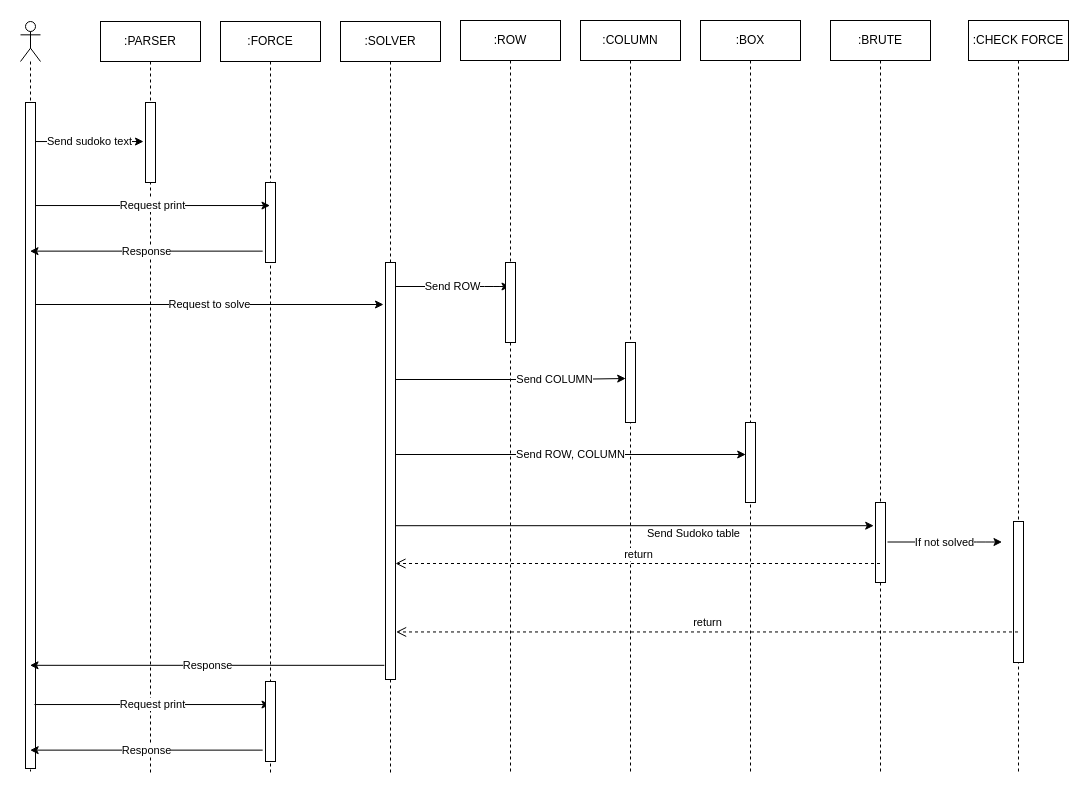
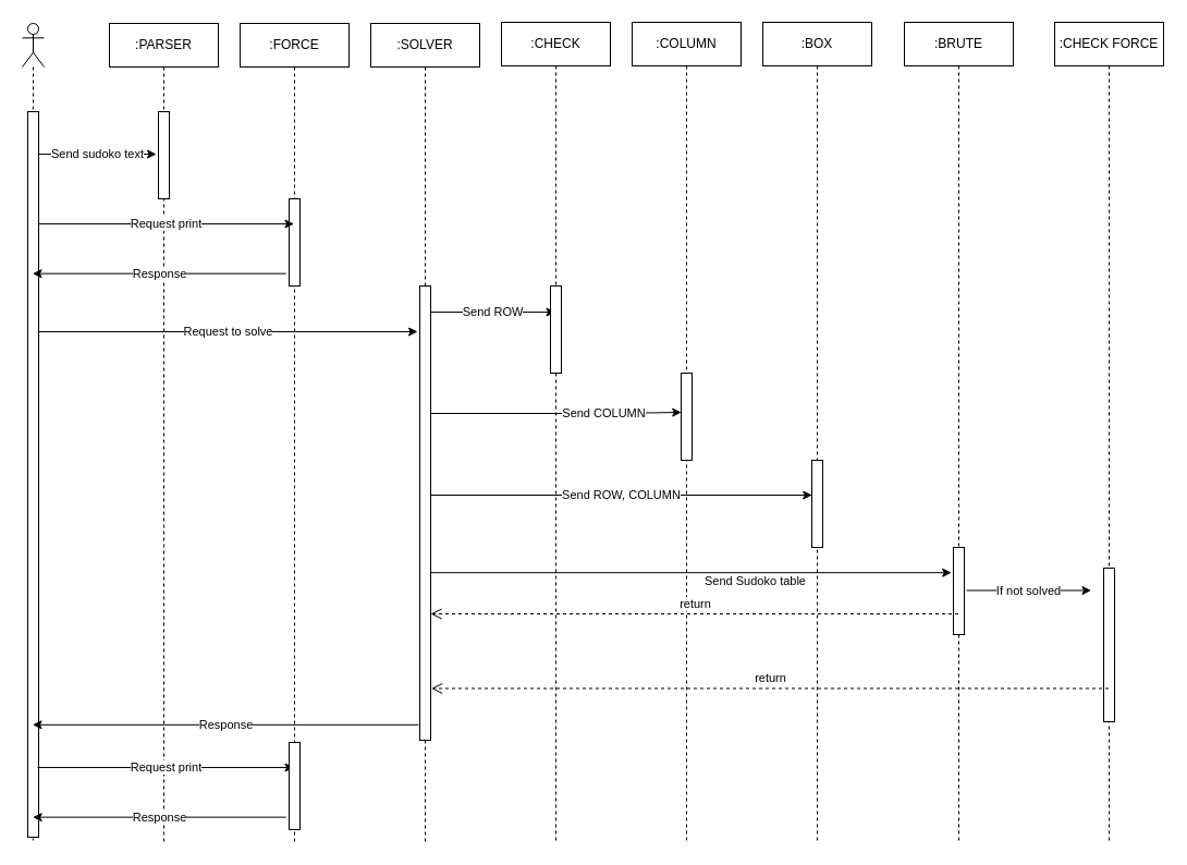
  <mxCell id="0" />
  <mxCell id="1" parent="0" />
  <mxCell id="2" value="Send sudoko text" style="endArrow=classic;html=1;entryX=-0.2;entryY=0.488;entryDx=0;entryDy=0;entryPerimeter=0;" parent="1" source="9" edge="1"><mxGeometry width="50" height="50" relative="1" as="geometry"><mxPoint x="50" y="162" as="sourcePoint" /><mxPoint x="143" y="141.04" as="targetPoint" /></mxGeometry></mxCell>
  <mxCell id="3" value="Request to solve" style="endArrow=classic;html=1;" parent="1" source="9" edge="1"><mxGeometry width="50" height="50" relative="1" as="geometry"><mxPoint x="50" y="308.066" as="sourcePoint" /><mxPoint x="383" y="304" as="targetPoint" /></mxGeometry></mxCell>
  <mxCell id="4" value="Send ROW" style="endArrow=classic;html=1;" parent="1" target="16" edge="1"><mxGeometry width="50" height="50" relative="1" as="geometry"><mxPoint x="395" y="286" as="sourcePoint" /><mxPoint x="495" y="272" as="targetPoint" /><Array as="points"><mxPoint x="494" y="286" /></Array></mxGeometry></mxCell>
  <mxCell id="5" value="Send COLUMN" style="endArrow=classic;html=1;entryX=0.02;entryY=0.45;entryDx=0;entryDy=0;entryPerimeter=0;" parent="1" source="15" target="23" edge="1"><mxGeometry x="0.394" width="50" height="50" relative="1" as="geometry"><mxPoint x="542" y="379" as="sourcePoint" /><mxPoint x="630" y="371.62" as="targetPoint" /><Array as="points"><mxPoint x="560" y="379" /></Array><mxPoint as="offset" /></mxGeometry></mxCell>
  <mxCell id="6" value="Send ROW, COLUMN" style="endArrow=classic;html=1;entryX=0.02;entryY=0.4;entryDx=0;entryDy=0;entryPerimeter=0;" parent="1" source="21" target="24" edge="1"><mxGeometry width="50" height="50" relative="1" as="geometry"><mxPoint x="540" y="425" as="sourcePoint" /><mxPoint x="723" y="412.5" as="targetPoint" /></mxGeometry></mxCell>
  <mxCell id="7" value="Send Sudoko table" style="endArrow=classic;html=1;entryX=-0.179;entryY=0.29;entryDx=0;entryDy=0;entryPerimeter=0;" parent="1" source="21" target="25" edge="1"><mxGeometry x="0.246" y="-8" width="50" height="50" relative="1" as="geometry"><mxPoint x="539" y="469.888" as="sourcePoint" /><mxPoint x="840" y="422.8" as="targetPoint" /><mxPoint as="offset" /></mxGeometry></mxCell>
  <mxCell id="8" value="" style="shape=umlLifeline;participant=umlActor;perimeter=lifelinePerimeter;whiteSpace=wrap;html=1;container=1;collapsible=0;recursiveResize=0;verticalAlign=top;spacingTop=36;outlineConnect=0;" parent="1" vertex="1"><mxGeometry x="20" y="21" width="20" height="750" as="geometry" /></mxCell>
  <mxCell id="9" value="" style="html=1;points=[];perimeter=orthogonalPerimeter;rounded=0;sketch=0;" parent="1" vertex="1"><mxGeometry x="25" y="102" width="10" height="666" as="geometry" /></mxCell>
  <mxCell id="10" value=":PARSER" style="shape=umlLifeline;perimeter=lifelinePerimeter;whiteSpace=wrap;html=1;container=1;collapsible=0;recursiveResize=0;outlineConnect=0;rounded=0;sketch=0;" parent="1" vertex="1"><mxGeometry x="100" y="21" width="100" height="751" as="geometry" /></mxCell>
  <mxCell id="11" value=":FORCE" style="shape=umlLifeline;perimeter=lifelinePerimeter;whiteSpace=wrap;html=1;container=1;collapsible=0;recursiveResize=0;outlineConnect=0;rounded=0;sketch=0;" parent="1" vertex="1"><mxGeometry x="220" y="21" width="100" height="751" as="geometry" /></mxCell>
  <mxCell id="12" value="Request print" style="endArrow=classic;html=1;exitX=0.9;exitY=0.161;exitDx=0;exitDy=0;exitPerimeter=0;" parent="11" edge="1"><mxGeometry width="50" height="50" relative="1" as="geometry"><mxPoint x="-186" y="683.04" as="sourcePoint" /><mxPoint x="49.5" y="683.04" as="targetPoint" /></mxGeometry></mxCell>
  <mxCell id="13" value="" style="html=1;points=[];perimeter=orthogonalPerimeter;rounded=0;sketch=0;" parent="11" vertex="1"><mxGeometry x="45" y="660" width="10" height="80" as="geometry" /></mxCell>
  <mxCell id="14" value="Response" style="endArrow=classic;html=1;exitX=-0.283;exitY=0.858;exitDx=0;exitDy=0;exitPerimeter=0;" parent="11" source="13" edge="1"><mxGeometry width="50" height="50" relative="1" as="geometry"><mxPoint x="173.83" y="1068.78" as="sourcePoint" /><mxPoint x="-190.333" y="728.64" as="targetPoint" /></mxGeometry></mxCell>
  <mxCell id="15" value=":SOLVER" style="shape=umlLifeline;perimeter=lifelinePerimeter;whiteSpace=wrap;html=1;container=1;collapsible=0;recursiveResize=0;outlineConnect=0;rounded=0;sketch=0;" parent="1" vertex="1"><mxGeometry x="340" y="21" width="100" height="751" as="geometry" /></mxCell>
- <mxCell id="16" value=":ROW" style="shape=umlLifeline;perimeter=lifelinePerimeter;whiteSpace=wrap;html=1;container=1;collapsible=0;recursiveResize=0;outlineConnect=0;rounded=0;sketch=0;" parent="1" vertex="1"><mxGeometry x="460" y="20" width="100" height="751" as="geometry" /></mxCell>
+ <mxCell id="16" value=":CHECK" style="shape=umlLifeline;perimeter=lifelinePerimeter;whiteSpace=wrap;html=1;container=1;collapsible=0;recursiveResize=0;outlineConnect=0;rounded=0;sketch=0;" parent="1" vertex="1"><mxGeometry x="460" y="20" width="100" height="751" as="geometry" /></mxCell>
  <mxCell id="17" value=":COLUMN" style="shape=umlLifeline;perimeter=lifelinePerimeter;whiteSpace=wrap;html=1;container=1;collapsible=0;recursiveResize=0;outlineConnect=0;rounded=0;sketch=0;" parent="1" vertex="1"><mxGeometry x="580" y="20" width="100" height="751" as="geometry" /></mxCell>
  <mxCell id="18" value=":BOX" style="shape=umlLifeline;perimeter=lifelinePerimeter;whiteSpace=wrap;html=1;container=1;collapsible=0;recursiveResize=0;outlineConnect=0;rounded=0;sketch=0;" parent="1" vertex="1"><mxGeometry x="700" y="20" width="100" height="751" as="geometry" /></mxCell>
  <mxCell id="19" value=":BRUTE" style="shape=umlLifeline;perimeter=lifelinePerimeter;whiteSpace=wrap;html=1;container=1;collapsible=0;recursiveResize=0;outlineConnect=0;rounded=0;sketch=0;" parent="1" vertex="1"><mxGeometry x="830" y="20" width="100" height="751" as="geometry" /></mxCell>
  <mxCell id="20" value="" style="html=1;points=[];perimeter=orthogonalPerimeter;rounded=0;sketch=0;" parent="1" vertex="1"><mxGeometry x="145" y="102" width="10" height="80" as="geometry" /></mxCell>
  <mxCell id="21" value="" style="html=1;points=[];perimeter=orthogonalPerimeter;rounded=0;sketch=0;" parent="1" vertex="1"><mxGeometry x="385" y="262" width="10" height="417" as="geometry" /></mxCell>
  <mxCell id="22" value="" style="html=1;points=[];perimeter=orthogonalPerimeter;rounded=0;sketch=0;" parent="1" vertex="1"><mxGeometry x="505" y="262" width="10" height="80" as="geometry" /></mxCell>
  <mxCell id="23" value="" style="html=1;points=[];perimeter=orthogonalPerimeter;rounded=0;sketch=0;" parent="1" vertex="1"><mxGeometry x="625" y="342" width="10" height="80" as="geometry" /></mxCell>
  <mxCell id="24" value="" style="html=1;points=[];perimeter=orthogonalPerimeter;rounded=0;sketch=0;" parent="1" vertex="1"><mxGeometry x="745" y="422" width="10" height="80" as="geometry" /></mxCell>
  <mxCell id="25" value="" style="html=1;points=[];perimeter=orthogonalPerimeter;rounded=0;sketch=0;" parent="1" vertex="1"><mxGeometry x="875" y="502" width="10" height="80" as="geometry" /></mxCell>
  <mxCell id="26" value="Response" style="endArrow=classic;html=1;exitX=-0.117;exitY=0.966;exitDx=0;exitDy=0;exitPerimeter=0;" parent="1" source="21" target="8" edge="1"><mxGeometry width="50" height="50" relative="1" as="geometry"><mxPoint x="272" y="256" as="sourcePoint" /><mxPoint x="46" y="572" as="targetPoint" /></mxGeometry></mxCell>
  <mxCell id="27" value="Response" style="endArrow=classic;html=1;exitX=-0.283;exitY=0.858;exitDx=0;exitDy=0;exitPerimeter=0;" parent="1" source="33" target="8" edge="1"><mxGeometry width="50" height="50" relative="1" as="geometry"><mxPoint x="393.83" y="590.78" as="sourcePoint" /><mxPoint x="39.667" y="590.78" as="targetPoint" /></mxGeometry></mxCell>
  <mxCell id="28" value=":CHECK FORCE" style="shape=umlLifeline;perimeter=lifelinePerimeter;whiteSpace=wrap;html=1;container=1;collapsible=0;recursiveResize=0;outlineConnect=0;rounded=0;sketch=0;" parent="1" vertex="1"><mxGeometry x="968" y="20" width="100" height="751" as="geometry" /></mxCell>
  <mxCell id="29" value="" style="html=1;points=[];perimeter=orthogonalPerimeter;rounded=0;sketch=0;" parent="1" vertex="1"><mxGeometry x="1013" y="521" width="10" height="141" as="geometry" /></mxCell>
  <mxCell id="30" value="If not solved" style="endArrow=classic;html=1;" parent="1" edge="1"><mxGeometry width="50" height="50" relative="1" as="geometry"><mxPoint x="887" y="541.5" as="sourcePoint" /><mxPoint x="1001.5" y="541.5" as="targetPoint" /><Array as="points"><mxPoint x="986" y="541.5" /></Array></mxGeometry></mxCell>
  <mxCell id="31" value="return" style="html=1;verticalAlign=bottom;endArrow=open;dashed=1;endSize=8;" parent="1" source="19" edge="1"><mxGeometry relative="1" as="geometry"><mxPoint x="826" y="729" as="sourcePoint" /><mxPoint x="395" y="563" as="targetPoint" /></mxGeometry></mxCell>
  <mxCell id="32" value="return" style="html=1;verticalAlign=bottom;endArrow=open;dashed=1;endSize=8;entryX=1.06;entryY=0.886;entryDx=0;entryDy=0;entryPerimeter=0;" parent="1" source="28" target="21" edge="1"><mxGeometry relative="1" as="geometry"><mxPoint x="889.5" y="573" as="sourcePoint" /><mxPoint x="405" y="573" as="targetPoint" /></mxGeometry></mxCell>
  <mxCell id="33" value="" style="html=1;points=[];perimeter=orthogonalPerimeter;rounded=0;sketch=0;" parent="1" vertex="1"><mxGeometry x="265" y="182" width="10" height="80" as="geometry" /></mxCell>
  <mxCell id="34" value="Request print" style="endArrow=classic;html=1;" parent="1" source="9" edge="1"><mxGeometry width="50" height="50" relative="1" as="geometry"><mxPoint x="53" y="208" as="sourcePoint" /><mxPoint x="269.5" y="205.04" as="targetPoint" /></mxGeometry></mxCell>
